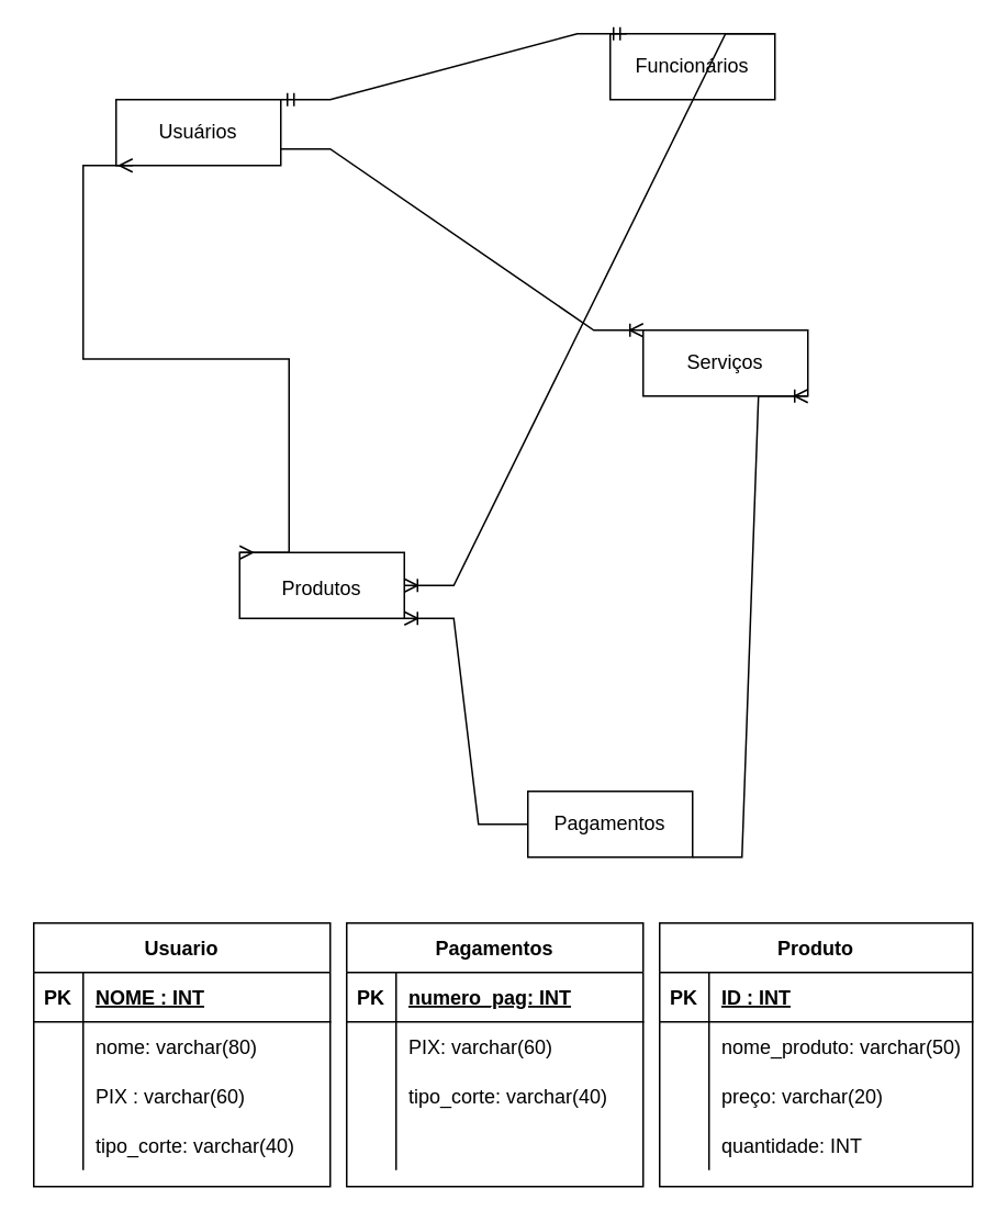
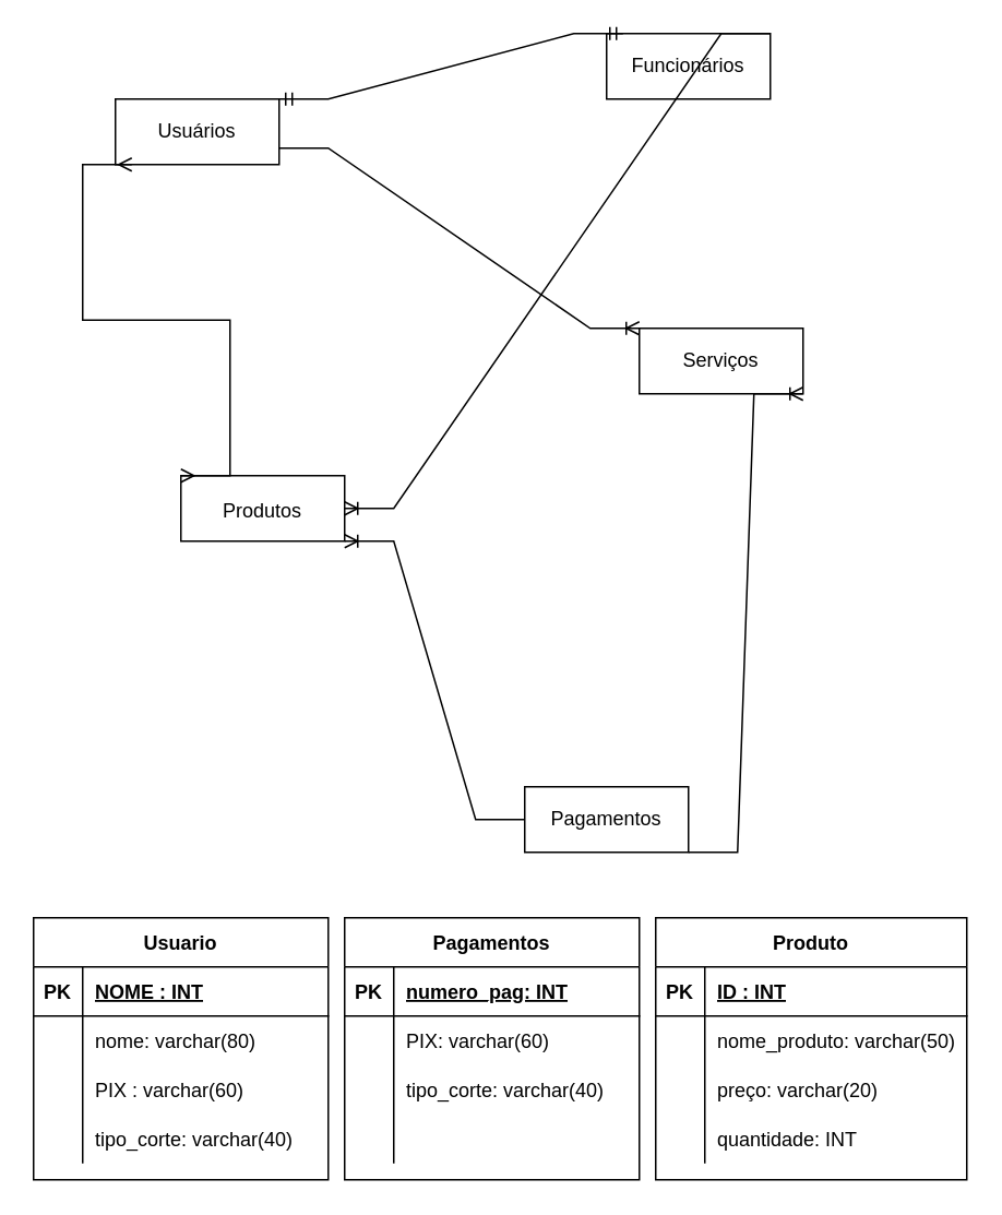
  <mxCell id="0" />
  <mxCell id="1" parent="0" />
  <mxCell id="2" value="Usuários&lt;br&gt;" style="whiteSpace=wrap;html=1;align=center;" vertex="1" parent="1"><mxGeometry x="70" y="60" width="100" height="40" as="geometry" /></mxCell>
  <mxCell id="3" value="Serviços" style="whiteSpace=wrap;html=1;align=center;" vertex="1" parent="1"><mxGeometry x="390" y="200" width="100" height="40" as="geometry" /></mxCell>
  <mxCell id="4" value="Pagamentos&lt;br&gt;" style="whiteSpace=wrap;html=1;align=center;" vertex="1" parent="1"><mxGeometry x="320" y="480" width="100" height="40" as="geometry" /></mxCell>
  <mxCell id="5" value="" style="edgeStyle=entityRelationEdgeStyle;fontSize=12;html=1;endArrow=ERoneToMany;rounded=0;entryX=0;entryY=0;entryDx=0;entryDy=0;exitX=1;exitY=0.75;exitDx=0;exitDy=0;" edge="1" parent="1" source="2" target="3"><mxGeometry width="100" height="100" relative="1" as="geometry"><mxPoint x="450" y="150" as="sourcePoint" /><mxPoint x="490" y="260" as="targetPoint" /></mxGeometry></mxCell>
  <mxCell id="6" value="" style="edgeStyle=entityRelationEdgeStyle;fontSize=12;html=1;endArrow=ERoneToMany;rounded=0;entryX=1;entryY=1;entryDx=0;entryDy=0;exitX=1;exitY=1;exitDx=0;exitDy=0;" edge="1" parent="1" source="4" target="3"><mxGeometry width="100" height="100" relative="1" as="geometry"><mxPoint x="390" y="360" as="sourcePoint" /><mxPoint x="490" y="260" as="targetPoint" /></mxGeometry></mxCell>
- <mxCell id="7" value="&lt;font style=&quot;font-size: 12px;&quot;&gt;Produtos&lt;/font&gt;" style="whiteSpace=wrap;html=1;align=center;fontSize=18;" vertex="1" parent="1"><mxGeometry x="145" y="335" width="100" height="40" as="geometry" /></mxCell>
+ <mxCell id="7" value="&lt;font style=&quot;font-size: 12px;&quot;&gt;Produtos&lt;/font&gt;" style="whiteSpace=wrap;html=1;align=center;fontSize=18;" vertex="1" parent="1"><mxGeometry x="110" y="290" width="100" height="40" as="geometry" /></mxCell>
  <mxCell id="8" value="" style="edgeStyle=entityRelationEdgeStyle;fontSize=12;html=1;endArrow=ERmany;startArrow=ERmany;rounded=0;exitX=0;exitY=0;exitDx=0;exitDy=0;" edge="1" parent="1" source="7"><mxGeometry width="100" height="100" relative="1" as="geometry"><mxPoint x="230" y="170" as="sourcePoint" /><mxPoint x="80" y="100" as="targetPoint" /></mxGeometry></mxCell>
  <mxCell id="9" value="" style="edgeStyle=entityRelationEdgeStyle;fontSize=12;html=1;endArrow=ERoneToMany;rounded=0;exitX=0;exitY=0.5;exitDx=0;exitDy=0;entryX=1;entryY=1;entryDx=0;entryDy=0;" edge="1" parent="1" source="4" target="7"><mxGeometry width="100" height="100" relative="1" as="geometry"><mxPoint x="140" y="310" as="sourcePoint" /><mxPoint x="330" y="240" as="targetPoint" /></mxGeometry></mxCell>
  <mxCell id="10" value="Funcionários" style="whiteSpace=wrap;html=1;align=center;fontSize=12;" vertex="1" parent="1"><mxGeometry x="370" y="20" width="100" height="40" as="geometry" /></mxCell>
  <mxCell id="11" value="" style="edgeStyle=entityRelationEdgeStyle;fontSize=12;html=1;endArrow=ERmandOne;startArrow=ERmandOne;rounded=0;exitX=1;exitY=0;exitDx=0;exitDy=0;" edge="1" parent="1" source="2"><mxGeometry width="100" height="100" relative="1" as="geometry"><mxPoint x="170" y="50" as="sourcePoint" /><mxPoint x="380" y="20" as="targetPoint" /></mxGeometry></mxCell>
  <mxCell id="12" value="" style="edgeStyle=entityRelationEdgeStyle;fontSize=12;html=1;endArrow=ERoneToMany;rounded=0;exitX=1;exitY=0;exitDx=0;exitDy=0;" edge="1" parent="1" source="10" target="7"><mxGeometry width="100" height="100" relative="1" as="geometry"><mxPoint x="480" y="60" as="sourcePoint" /><mxPoint x="560" y="-40" as="targetPoint" /></mxGeometry></mxCell>
  <mxCell id="13" value="Usuario" style="shape=table;startSize=30;container=1;collapsible=1;childLayout=tableLayout;fixedRows=1;rowLines=0;fontStyle=1;align=center;resizeLast=1;fontSize=12;" vertex="1" parent="1"><mxGeometry y="560" width="180" height="160" as="geometry" x="20" /></mxCell>
  <mxCell id="14" value="" style="shape=tableRow;horizontal=0;startSize=0;swimlaneHead=0;swimlaneBody=0;fillColor=none;collapsible=0;dropTarget=0;points=[[0,0.5],[1,0.5]];portConstraint=eastwest;top=0;left=0;right=0;bottom=1;fontSize=12;" vertex="1" parent="13"><mxGeometry y="30" width="180" height="30" as="geometry" /></mxCell>
  <mxCell id="15" value="PK" style="shape=partialRectangle;connectable=0;fillColor=none;top=0;left=0;bottom=0;right=0;fontStyle=1;overflow=hidden;fontSize=12;" vertex="1" parent="14"><mxGeometry width="30" height="30" as="geometry"><mxRectangle width="30" height="30" as="alternateBounds" /></mxGeometry></mxCell>
  <mxCell id="16" value="NOME : INT" style="shape=partialRectangle;connectable=0;fillColor=none;top=0;left=0;bottom=0;right=0;align=left;spacingLeft=6;fontStyle=5;overflow=hidden;fontSize=12;" vertex="1" parent="14"><mxGeometry x="30" width="150" height="30" as="geometry"><mxRectangle width="150" height="30" as="alternateBounds" /></mxGeometry></mxCell>
  <mxCell id="17" value="" style="shape=tableRow;horizontal=0;startSize=0;swimlaneHead=0;swimlaneBody=0;fillColor=none;collapsible=0;dropTarget=0;points=[[0,0.5],[1,0.5]];portConstraint=eastwest;top=0;left=0;right=0;bottom=0;fontSize=12;" vertex="1" parent="13"><mxGeometry y="60" width="180" height="30" as="geometry" /></mxCell>
  <mxCell id="18" value="" style="shape=partialRectangle;connectable=0;fillColor=none;top=0;left=0;bottom=0;right=0;editable=1;overflow=hidden;fontSize=12;" vertex="1" parent="17"><mxGeometry width="30" height="30" as="geometry"><mxRectangle width="30" height="30" as="alternateBounds" /></mxGeometry></mxCell>
  <mxCell id="19" value="nome: varchar(80)" style="shape=partialRectangle;connectable=0;fillColor=none;top=0;left=0;bottom=0;right=0;align=left;spacingLeft=6;overflow=hidden;fontSize=12;" vertex="1" parent="17"><mxGeometry x="30" width="150" height="30" as="geometry"><mxRectangle width="150" height="30" as="alternateBounds" /></mxGeometry></mxCell>
  <mxCell id="20" value="" style="shape=tableRow;horizontal=0;startSize=0;swimlaneHead=0;swimlaneBody=0;fillColor=none;collapsible=0;dropTarget=0;points=[[0,0.5],[1,0.5]];portConstraint=eastwest;top=0;left=0;right=0;bottom=0;fontSize=12;" vertex="1" parent="13"><mxGeometry y="90" width="180" height="30" as="geometry" /></mxCell>
  <mxCell id="21" value="" style="shape=partialRectangle;connectable=0;fillColor=none;top=0;left=0;bottom=0;right=0;editable=1;overflow=hidden;fontSize=12;" vertex="1" parent="20"><mxGeometry width="30" height="30" as="geometry"><mxRectangle width="30" height="30" as="alternateBounds" /></mxGeometry></mxCell>
  <mxCell id="22" value="PIX : varchar(60)" style="shape=partialRectangle;connectable=0;fillColor=none;top=0;left=0;bottom=0;right=0;align=left;spacingLeft=6;overflow=hidden;fontSize=12;" vertex="1" parent="20"><mxGeometry x="30" width="150" height="30" as="geometry"><mxRectangle width="150" height="30" as="alternateBounds" /></mxGeometry></mxCell>
  <mxCell id="23" value="" style="shape=tableRow;horizontal=0;startSize=0;swimlaneHead=0;swimlaneBody=0;fillColor=none;collapsible=0;dropTarget=0;points=[[0,0.5],[1,0.5]];portConstraint=eastwest;top=0;left=0;right=0;bottom=0;fontSize=12;" vertex="1" parent="13"><mxGeometry y="120" width="180" height="30" as="geometry" /></mxCell>
  <mxCell id="24" value="" style="shape=partialRectangle;connectable=0;fillColor=none;top=0;left=0;bottom=0;right=0;editable=1;overflow=hidden;fontSize=12;" vertex="1" parent="23"><mxGeometry width="30" height="30" as="geometry"><mxRectangle width="30" height="30" as="alternateBounds" /></mxGeometry></mxCell>
  <mxCell id="25" value="tipo_corte: varchar(40)" style="shape=partialRectangle;connectable=0;fillColor=none;top=0;left=0;bottom=0;right=0;align=left;spacingLeft=6;overflow=hidden;fontSize=12;" vertex="1" parent="23"><mxGeometry x="30" width="150" height="30" as="geometry"><mxRectangle width="150" height="30" as="alternateBounds" /></mxGeometry></mxCell>
  <mxCell id="26" value="Pagamentos" style="shape=table;startSize=30;container=1;collapsible=1;childLayout=tableLayout;fixedRows=1;rowLines=0;fontStyle=1;align=center;resizeLast=1;fontSize=12;" vertex="1" parent="1"><mxGeometry x="210" y="560" width="180" height="160" as="geometry" /></mxCell>
  <mxCell id="27" value="" style="shape=tableRow;horizontal=0;startSize=0;swimlaneHead=0;swimlaneBody=0;fillColor=none;collapsible=0;dropTarget=0;points=[[0,0.5],[1,0.5]];portConstraint=eastwest;top=0;left=0;right=0;bottom=1;fontSize=12;" vertex="1" parent="26"><mxGeometry y="30" width="180" height="30" as="geometry" /></mxCell>
  <mxCell id="28" value="PK" style="shape=partialRectangle;connectable=0;fillColor=none;top=0;left=0;bottom=0;right=0;fontStyle=1;overflow=hidden;fontSize=12;" vertex="1" parent="27"><mxGeometry width="30" height="30" as="geometry"><mxRectangle width="30" height="30" as="alternateBounds" /></mxGeometry></mxCell>
  <mxCell id="29" value="numero_pag: INT" style="shape=partialRectangle;connectable=0;fillColor=none;top=0;left=0;bottom=0;right=0;align=left;spacingLeft=6;fontStyle=5;overflow=hidden;fontSize=12;" vertex="1" parent="27"><mxGeometry x="30" width="150" height="30" as="geometry"><mxRectangle width="150" height="30" as="alternateBounds" /></mxGeometry></mxCell>
  <mxCell id="30" value="" style="shape=tableRow;horizontal=0;startSize=0;swimlaneHead=0;swimlaneBody=0;fillColor=none;collapsible=0;dropTarget=0;points=[[0,0.5],[1,0.5]];portConstraint=eastwest;top=0;left=0;right=0;bottom=0;fontSize=12;" vertex="1" parent="26"><mxGeometry y="60" width="180" height="30" as="geometry" /></mxCell>
  <mxCell id="31" value="" style="shape=partialRectangle;connectable=0;fillColor=none;top=0;left=0;bottom=0;right=0;editable=1;overflow=hidden;fontSize=12;" vertex="1" parent="30"><mxGeometry width="30" height="30" as="geometry"><mxRectangle width="30" height="30" as="alternateBounds" /></mxGeometry></mxCell>
  <mxCell id="32" value="PIX: varchar(60)" style="shape=partialRectangle;connectable=0;fillColor=none;top=0;left=0;bottom=0;right=0;align=left;spacingLeft=6;overflow=hidden;fontSize=12;" vertex="1" parent="30"><mxGeometry x="30" width="150" height="30" as="geometry"><mxRectangle width="150" height="30" as="alternateBounds" /></mxGeometry></mxCell>
  <mxCell id="33" value="" style="shape=tableRow;horizontal=0;startSize=0;swimlaneHead=0;swimlaneBody=0;fillColor=none;collapsible=0;dropTarget=0;points=[[0,0.5],[1,0.5]];portConstraint=eastwest;top=0;left=0;right=0;bottom=0;fontSize=12;" vertex="1" parent="26"><mxGeometry y="90" width="180" height="30" as="geometry" /></mxCell>
  <mxCell id="34" value="" style="shape=partialRectangle;connectable=0;fillColor=none;top=0;left=0;bottom=0;right=0;editable=1;overflow=hidden;fontSize=12;" vertex="1" parent="33"><mxGeometry width="30" height="30" as="geometry"><mxRectangle width="30" height="30" as="alternateBounds" /></mxGeometry></mxCell>
  <mxCell id="35" value="tipo_corte: varchar(40)" style="shape=partialRectangle;connectable=0;fillColor=none;top=0;left=0;bottom=0;right=0;align=left;spacingLeft=6;overflow=hidden;fontSize=12;" vertex="1" parent="33"><mxGeometry x="30" width="150" height="30" as="geometry"><mxRectangle width="150" height="30" as="alternateBounds" /></mxGeometry></mxCell>
  <mxCell id="36" value="" style="shape=tableRow;horizontal=0;startSize=0;swimlaneHead=0;swimlaneBody=0;fillColor=none;collapsible=0;dropTarget=0;points=[[0,0.5],[1,0.5]];portConstraint=eastwest;top=0;left=0;right=0;bottom=0;fontSize=12;" vertex="1" parent="26"><mxGeometry y="120" width="180" height="30" as="geometry" /></mxCell>
  <mxCell id="37" value="" style="shape=partialRectangle;connectable=0;fillColor=none;top=0;left=0;bottom=0;right=0;editable=1;overflow=hidden;fontSize=12;" vertex="1" parent="36"><mxGeometry width="30" height="30" as="geometry"><mxRectangle width="30" height="30" as="alternateBounds" /></mxGeometry></mxCell>
  <mxCell id="38" value="" style="shape=partialRectangle;connectable=0;fillColor=none;top=0;left=0;bottom=0;right=0;align=left;spacingLeft=6;overflow=hidden;fontSize=12;" vertex="1" parent="36"><mxGeometry x="30" width="150" height="30" as="geometry"><mxRectangle width="150" height="30" as="alternateBounds" /></mxGeometry></mxCell>
  <mxCell id="39" value="Produto" style="shape=table;startSize=30;container=1;collapsible=1;childLayout=tableLayout;fixedRows=1;rowLines=0;fontStyle=1;align=center;resizeLast=1;fontSize=12;" vertex="1" parent="1"><mxGeometry x="400" y="560" width="190" height="160" as="geometry" /></mxCell>
  <mxCell id="40" value="" style="shape=tableRow;horizontal=0;startSize=0;swimlaneHead=0;swimlaneBody=0;fillColor=none;collapsible=0;dropTarget=0;points=[[0,0.5],[1,0.5]];portConstraint=eastwest;top=0;left=0;right=0;bottom=1;fontSize=12;" vertex="1" parent="39"><mxGeometry y="30" width="190" height="30" as="geometry" /></mxCell>
  <mxCell id="41" value="PK" style="shape=partialRectangle;connectable=0;fillColor=none;top=0;left=0;bottom=0;right=0;fontStyle=1;overflow=hidden;fontSize=12;" vertex="1" parent="40"><mxGeometry width="30" height="30" as="geometry"><mxRectangle width="30" height="30" as="alternateBounds" /></mxGeometry></mxCell>
  <mxCell id="42" value="ID : INT" style="shape=partialRectangle;connectable=0;fillColor=none;top=0;left=0;bottom=0;right=0;align=left;spacingLeft=6;fontStyle=5;overflow=hidden;fontSize=12;" vertex="1" parent="40"><mxGeometry x="30" width="160" height="30" as="geometry"><mxRectangle width="160" height="30" as="alternateBounds" /></mxGeometry></mxCell>
  <mxCell id="43" value="" style="shape=tableRow;horizontal=0;startSize=0;swimlaneHead=0;swimlaneBody=0;fillColor=none;collapsible=0;dropTarget=0;points=[[0,0.5],[1,0.5]];portConstraint=eastwest;top=0;left=0;right=0;bottom=0;fontSize=12;" vertex="1" parent="39"><mxGeometry y="60" width="190" height="30" as="geometry" /></mxCell>
  <mxCell id="44" value="" style="shape=partialRectangle;connectable=0;fillColor=none;top=0;left=0;bottom=0;right=0;editable=1;overflow=hidden;fontSize=12;" vertex="1" parent="43"><mxGeometry width="30" height="30" as="geometry"><mxRectangle width="30" height="30" as="alternateBounds" /></mxGeometry></mxCell>
  <mxCell id="45" value="nome_produto: varchar(50)" style="shape=partialRectangle;connectable=0;fillColor=none;top=0;left=0;bottom=0;right=0;align=left;spacingLeft=6;overflow=hidden;fontSize=12;" vertex="1" parent="43"><mxGeometry x="30" width="160" height="30" as="geometry"><mxRectangle width="160" height="30" as="alternateBounds" /></mxGeometry></mxCell>
  <mxCell id="46" value="" style="shape=tableRow;horizontal=0;startSize=0;swimlaneHead=0;swimlaneBody=0;fillColor=none;collapsible=0;dropTarget=0;points=[[0,0.5],[1,0.5]];portConstraint=eastwest;top=0;left=0;right=0;bottom=0;fontSize=12;" vertex="1" parent="39"><mxGeometry y="90" width="190" height="30" as="geometry" /></mxCell>
  <mxCell id="47" value="" style="shape=partialRectangle;connectable=0;fillColor=none;top=0;left=0;bottom=0;right=0;editable=1;overflow=hidden;fontSize=12;" vertex="1" parent="46"><mxGeometry width="30" height="30" as="geometry"><mxRectangle width="30" height="30" as="alternateBounds" /></mxGeometry></mxCell>
  <mxCell id="48" value="preço: varchar(20)" style="shape=partialRectangle;connectable=0;fillColor=none;top=0;left=0;bottom=0;right=0;align=left;spacingLeft=6;overflow=hidden;fontSize=12;" vertex="1" parent="46"><mxGeometry x="30" width="160" height="30" as="geometry"><mxRectangle width="160" height="30" as="alternateBounds" /></mxGeometry></mxCell>
  <mxCell id="49" value="" style="shape=tableRow;horizontal=0;startSize=0;swimlaneHead=0;swimlaneBody=0;fillColor=none;collapsible=0;dropTarget=0;points=[[0,0.5],[1,0.5]];portConstraint=eastwest;top=0;left=0;right=0;bottom=0;fontSize=12;" vertex="1" parent="39"><mxGeometry y="120" width="190" height="30" as="geometry" /></mxCell>
  <mxCell id="50" value="" style="shape=partialRectangle;connectable=0;fillColor=none;top=0;left=0;bottom=0;right=0;editable=1;overflow=hidden;fontSize=12;" vertex="1" parent="49"><mxGeometry width="30" height="30" as="geometry"><mxRectangle width="30" height="30" as="alternateBounds" /></mxGeometry></mxCell>
  <mxCell id="51" value="quantidade: INT" style="shape=partialRectangle;connectable=0;fillColor=none;top=0;left=0;bottom=0;right=0;align=left;spacingLeft=6;overflow=hidden;fontSize=12;" vertex="1" parent="49"><mxGeometry x="30" width="160" height="30" as="geometry"><mxRectangle width="160" height="30" as="alternateBounds" /></mxGeometry></mxCell>
